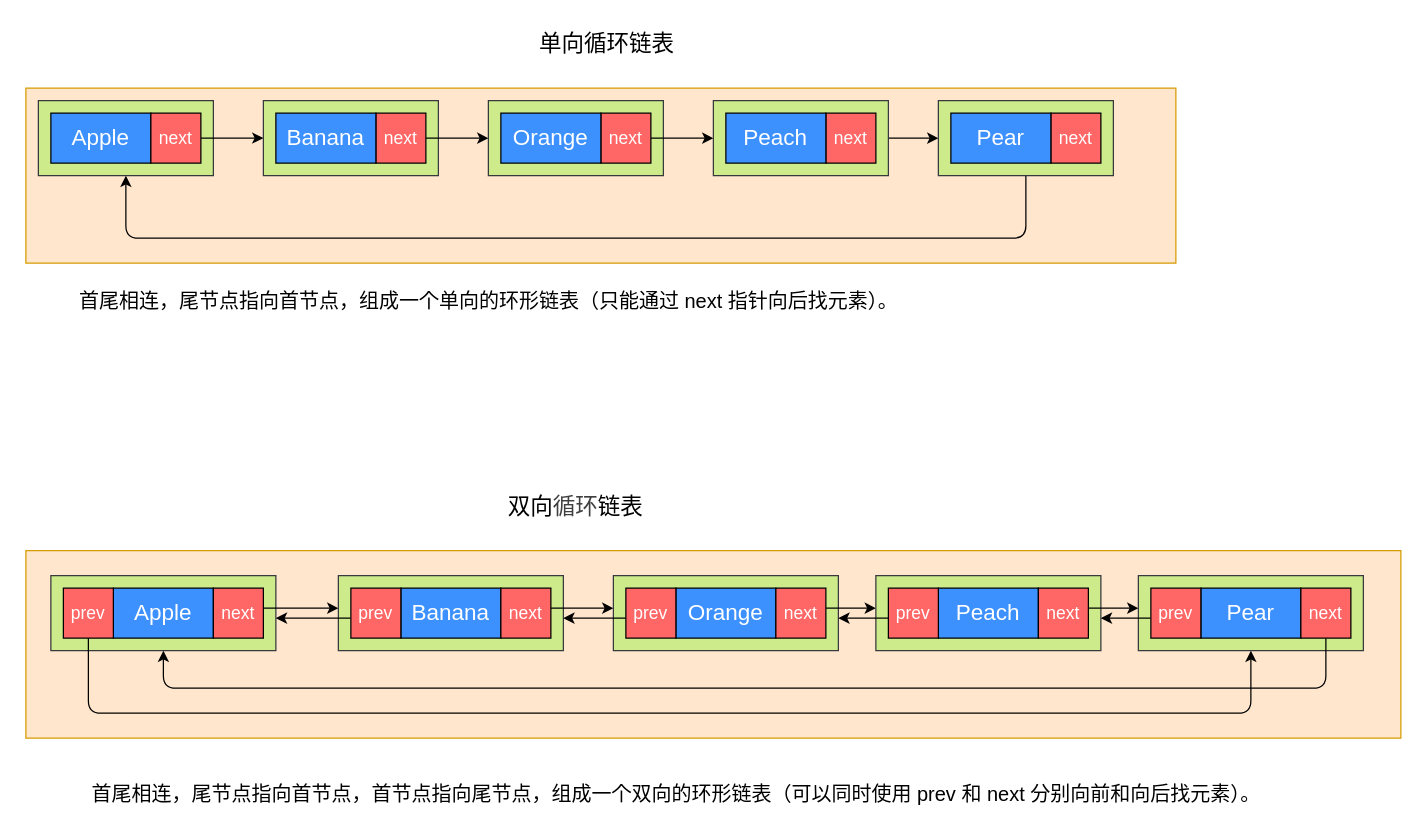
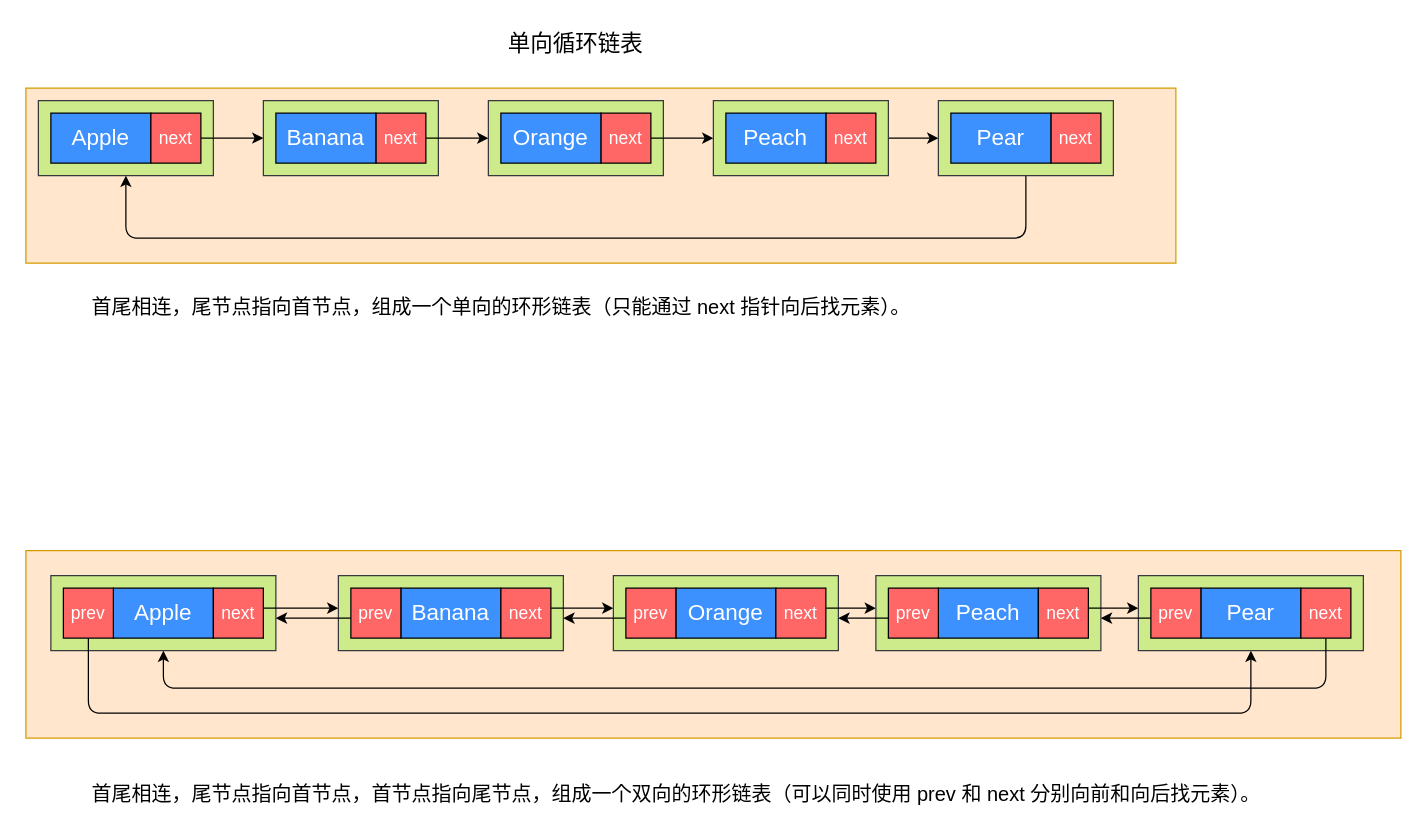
  <mxCell id="0" />
  <mxCell id="1" parent="0" />
  <mxCell id="2" value="" style="rounded=0;whiteSpace=wrap;html=1;movable=1;resizable=1;rotatable=1;deletable=1;editable=1;locked=0;connectable=1;fillColor=#ffe6cc;strokeColor=#d79b00;" parent="1" vertex="1"><mxGeometry x="20" y="70" width="920" height="140" as="geometry" /></mxCell>
- <mxCell id="3" value="&lt;span style=&quot;font-size: 18px;&quot;&gt;单向循环链表&lt;/span&gt;" style="text;html=1;align=center;verticalAlign=middle;whiteSpace=wrap;rounded=0;" parent="1" vertex="1"><mxGeometry x="430" y="20" width="110" height="30" as="geometry" /></mxCell>
+ <mxCell id="3" value="&lt;span style=&quot;font-size: 18px;&quot;&gt;单向循环链表&lt;/span&gt;" style="text;html=1;align=center;verticalAlign=middle;whiteSpace=wrap;rounded=0;" parent="1" vertex="1"><mxGeometry x="405" y="20" width="110" height="30" as="geometry" /></mxCell>
  <mxCell id="4" value="" style="rounded=0;whiteSpace=wrap;html=1;fillColor=#cdeb8b;strokeColor=#36393d;" parent="1" vertex="1"><mxGeometry x="30" y="80" width="140" height="60" as="geometry" /></mxCell>
  <mxCell id="5" value="&lt;font style=&quot;color: light-dark(rgb(255, 255, 255), rgb(237, 237, 237)); font-size: 18px;&quot;&gt;Apple&lt;/font&gt;" style="rounded=0;whiteSpace=wrap;html=1;fillColor=light-dark(#3d91ff, #ededed);" parent="1" vertex="1"><mxGeometry x="40" y="90" width="80" height="40" as="geometry" /></mxCell>
  <mxCell id="6" style="edgeStyle=none;html=1;exitX=1;exitY=0.5;exitDx=0;exitDy=0;" parent="1" source="7" edge="1"><mxGeometry relative="1" as="geometry"><mxPoint x="210" y="109.96" as="targetPoint" /></mxGeometry></mxCell>
  <mxCell id="7" value="&lt;font style=&quot;color: light-dark(rgb(255, 255, 255), rgb(237, 237, 237)); font-size: 14px;&quot;&gt;next&lt;/font&gt;" style="rounded=0;whiteSpace=wrap;html=1;fillColor=#FF6666;" parent="1" vertex="1"><mxGeometry x="120" y="90" width="40" height="40" as="geometry" /></mxCell>
  <mxCell id="8" value="" style="rounded=0;whiteSpace=wrap;html=1;fillColor=#cdeb8b;strokeColor=#36393d;" parent="1" vertex="1"><mxGeometry x="210" y="80" width="140" height="60" as="geometry" /></mxCell>
  <mxCell id="9" style="edgeStyle=none;html=1;exitX=1;exitY=0.5;exitDx=0;exitDy=0;" parent="1" source="10" edge="1"><mxGeometry relative="1" as="geometry"><mxPoint x="390" y="110" as="targetPoint" /></mxGeometry></mxCell>
  <mxCell id="10" value="&lt;font style=&quot;color: light-dark(rgb(255, 255, 255), rgb(237, 237, 237)); font-size: 14px;&quot;&gt;next&lt;/font&gt;" style="rounded=0;whiteSpace=wrap;html=1;fillColor=#FF6666;" parent="1" vertex="1"><mxGeometry x="300" y="90" width="40" height="40" as="geometry" /></mxCell>
  <mxCell id="11" value="&lt;font style=&quot;color: light-dark(rgb(255, 255, 255), rgb(237, 237, 237)); font-size: 18px;&quot;&gt;Banana&lt;/font&gt;" style="rounded=0;whiteSpace=wrap;html=1;fillColor=light-dark(#3d91ff, #ededed);" parent="1" vertex="1"><mxGeometry x="220" y="90" width="80" height="40" as="geometry" /></mxCell>
  <mxCell id="12" value="" style="rounded=0;whiteSpace=wrap;html=1;fillColor=#cdeb8b;strokeColor=#36393d;" parent="1" vertex="1"><mxGeometry x="390" y="80" width="140" height="60" as="geometry" /></mxCell>
  <mxCell id="13" style="edgeStyle=none;html=1;exitX=1;exitY=0.5;exitDx=0;exitDy=0;" parent="1" source="14" edge="1"><mxGeometry relative="1" as="geometry"><mxPoint x="570" y="110" as="targetPoint" /></mxGeometry></mxCell>
  <mxCell id="14" value="&lt;font style=&quot;color: light-dark(rgb(255, 255, 255), rgb(237, 237, 237)); font-size: 14px;&quot;&gt;next&lt;/font&gt;" style="rounded=0;whiteSpace=wrap;html=1;fillColor=#FF6666;" parent="1" vertex="1"><mxGeometry x="480" y="90" width="40" height="40" as="geometry" /></mxCell>
  <mxCell id="15" value="&lt;font style=&quot;color: light-dark(rgb(255, 255, 255), rgb(237, 237, 237)); font-size: 18px;&quot;&gt;Orange&lt;/font&gt;" style="rounded=0;whiteSpace=wrap;html=1;fillColor=light-dark(#3d91ff, #ededed);" parent="1" vertex="1"><mxGeometry x="400" y="90" width="80" height="40" as="geometry" /></mxCell>
  <mxCell id="16" style="edgeStyle=none;html=1;exitX=1;exitY=0.5;exitDx=0;exitDy=0;" parent="1" source="17" edge="1"><mxGeometry relative="1" as="geometry"><mxPoint x="750" y="110" as="targetPoint" /></mxGeometry></mxCell>
  <mxCell id="17" value="" style="rounded=0;whiteSpace=wrap;html=1;fillColor=#cdeb8b;strokeColor=#36393d;" parent="1" vertex="1"><mxGeometry x="570" y="80" width="140" height="60" as="geometry" /></mxCell>
  <mxCell id="18" value="&lt;font style=&quot;color: light-dark(rgb(255, 255, 255), rgb(237, 237, 237)); font-size: 14px;&quot;&gt;next&lt;/font&gt;" style="rounded=0;whiteSpace=wrap;html=1;fillColor=#FF6666;" parent="1" vertex="1"><mxGeometry x="660" y="90" width="40" height="40" as="geometry" /></mxCell>
  <mxCell id="19" value="&lt;font style=&quot;color: light-dark(rgb(255, 255, 255), rgb(237, 237, 237)); font-size: 18px;&quot;&gt;Peach&lt;/font&gt;" style="rounded=0;whiteSpace=wrap;html=1;fillColor=light-dark(#3d91ff, #ededed);" parent="1" vertex="1"><mxGeometry x="580" y="90" width="80" height="40" as="geometry" /></mxCell>
  <mxCell id="20" style="edgeStyle=elbowEdgeStyle;html=1;exitX=0.5;exitY=1;exitDx=0;exitDy=0;entryX=0.5;entryY=1;entryDx=0;entryDy=0;" parent="1" source="21" target="4" edge="1"><mxGeometry relative="1" as="geometry"><Array as="points"><mxPoint x="460" y="190" /></Array></mxGeometry></mxCell>
  <mxCell id="21" value="" style="rounded=0;whiteSpace=wrap;html=1;fillColor=#cdeb8b;strokeColor=#36393d;" parent="1" vertex="1"><mxGeometry x="750" y="80" width="140" height="60" as="geometry" /></mxCell>
  <mxCell id="22" value="&lt;font style=&quot;color: light-dark(rgb(255, 255, 255), rgb(237, 237, 237)); font-size: 14px;&quot;&gt;next&lt;/font&gt;" style="rounded=0;whiteSpace=wrap;html=1;fillColor=#FF6666;" parent="1" vertex="1"><mxGeometry x="840" y="90" width="40" height="40" as="geometry" /></mxCell>
  <mxCell id="23" value="&lt;font style=&quot;color: light-dark(rgb(255, 255, 255), rgb(237, 237, 237)); font-size: 18px;&quot;&gt;Pear&lt;/font&gt;" style="rounded=0;whiteSpace=wrap;html=1;fillColor=light-dark(#3d91ff, #ededed);" parent="1" vertex="1"><mxGeometry x="760" y="90" width="80" height="40" as="geometry" /></mxCell>
- <mxCell id="24" value="&lt;font style=&quot;font-size: 16px;&quot;&gt;首尾相连，尾节点指向首节点，组成一个单向的环形链表（只能通过 next 指针向后找元素）。&lt;/font&gt;" style="text;html=1;align=center;verticalAlign=middle;resizable=0;points=[];autosize=1;strokeColor=none;fillColor=none;" parent="1" vertex="1"><mxGeometry x="50" y="225" width="680" height="30" as="geometry" /></mxCell>
+ <mxCell id="24" value="&lt;font style=&quot;font-size: 16px;&quot;&gt;首尾相连，尾节点指向首节点，组成一个单向的环形链表（只能通过 next 指针向后找元素）。&lt;/font&gt;" style="text;html=1;align=center;verticalAlign=middle;resizable=0;points=[];autosize=1;strokeColor=none;fillColor=none;" parent="1" vertex="1"><mxGeometry x="60" y="230" width="680" height="30" as="geometry" /></mxCell>
  <mxCell id="25" value="" style="rounded=0;whiteSpace=wrap;html=1;movable=1;resizable=1;rotatable=1;deletable=1;editable=1;locked=0;connectable=1;fillColor=#ffe6cc;strokeColor=#d79b00;" vertex="1" parent="1"><mxGeometry x="20" y="440" width="1100" height="150" as="geometry" /></mxCell>
- <mxCell id="26" value="&lt;span style=&quot;font-size: 18px;&quot;&gt;双向&lt;/span&gt;&lt;span style=&quot;color: rgb(63, 63, 63); font-size: 18px;&quot;&gt;循环&lt;/span&gt;&lt;span style=&quot;font-size: 18px;&quot;&gt;链表&lt;/span&gt;" style="text;html=1;align=center;verticalAlign=middle;whiteSpace=wrap;rounded=0;" vertex="1" parent="1"><mxGeometry x="330" y="390" width="260" height="30" as="geometry" /></mxCell>
  <mxCell id="27" value="" style="rounded=0;whiteSpace=wrap;html=1;fillColor=#cdeb8b;strokeColor=#36393d;" vertex="1" parent="1"><mxGeometry x="40" y="460" width="180" height="60" as="geometry" /></mxCell>
  <mxCell id="28" value="&lt;font style=&quot;color: light-dark(rgb(255, 255, 255), rgb(237, 237, 237)); font-size: 18px;&quot;&gt;Apple&lt;/font&gt;" style="rounded=0;whiteSpace=wrap;html=1;fillColor=light-dark(#3d91ff, #ededed);" vertex="1" parent="1"><mxGeometry x="90" y="470" width="80" height="40" as="geometry" /></mxCell>
  <mxCell id="29" style="edgeStyle=none;html=1;exitX=1;exitY=0.5;exitDx=0;exitDy=0;" edge="1" parent="1"><mxGeometry relative="1" as="geometry"><mxPoint x="270" y="486" as="targetPoint" /><mxPoint x="210" y="486" as="sourcePoint" /></mxGeometry></mxCell>
  <mxCell id="30" value="&lt;font style=&quot;color: light-dark(rgb(255, 255, 255), rgb(237, 237, 237)); font-size: 14px;&quot;&gt;next&lt;/font&gt;" style="rounded=0;whiteSpace=wrap;html=1;fillColor=#FF6666;" vertex="1" parent="1"><mxGeometry x="170" y="470" width="40" height="40" as="geometry" /></mxCell>
  <mxCell id="31" style="edgeStyle=elbowEdgeStyle;html=1;exitX=0.5;exitY=1;exitDx=0;exitDy=0;entryX=0.5;entryY=1;entryDx=0;entryDy=0;" edge="1" parent="1" source="32" target="51"><mxGeometry relative="1" as="geometry"><Array as="points"><mxPoint x="520" y="570" /></Array></mxGeometry></mxCell>
  <mxCell id="32" value="&lt;font style=&quot;color: light-dark(rgb(255, 255, 255), rgb(237, 237, 237)); font-size: 14px;&quot;&gt;prev&lt;/font&gt;" style="rounded=0;whiteSpace=wrap;html=1;fillColor=#FF6666;" vertex="1" parent="1"><mxGeometry x="50" y="470" width="40" height="40" as="geometry" /></mxCell>
  <mxCell id="33" value="" style="rounded=0;whiteSpace=wrap;html=1;fillColor=#cdeb8b;strokeColor=#36393d;" vertex="1" parent="1"><mxGeometry x="270" y="460" width="180" height="60" as="geometry" /></mxCell>
  <mxCell id="34" value="&lt;font style=&quot;color: light-dark(rgb(255, 255, 255), rgb(237, 237, 237)); font-size: 18px;&quot;&gt;Banana&lt;/font&gt;" style="rounded=0;whiteSpace=wrap;html=1;fillColor=light-dark(#3d91ff, #ededed);" vertex="1" parent="1"><mxGeometry x="320" y="470" width="80" height="40" as="geometry" /></mxCell>
  <mxCell id="35" style="edgeStyle=none;html=1;exitX=1;exitY=0.5;exitDx=0;exitDy=0;" edge="1" parent="1"><mxGeometry relative="1" as="geometry"><mxPoint x="490" y="486" as="targetPoint" /><mxPoint x="440" y="486" as="sourcePoint" /></mxGeometry></mxCell>
  <mxCell id="36" value="&lt;font style=&quot;color: light-dark(rgb(255, 255, 255), rgb(237, 237, 237)); font-size: 14px;&quot;&gt;next&lt;/font&gt;" style="rounded=0;whiteSpace=wrap;html=1;fillColor=#FF6666;" vertex="1" parent="1"><mxGeometry x="400" y="470" width="40" height="40" as="geometry" /></mxCell>
  <mxCell id="37" value="" style="edgeStyle=none;html=1;" edge="1" parent="1"><mxGeometry relative="1" as="geometry"><mxPoint x="280" y="494" as="sourcePoint" /><mxPoint x="220" y="494" as="targetPoint" /></mxGeometry></mxCell>
  <mxCell id="38" value="&lt;font style=&quot;color: light-dark(rgb(255, 255, 255), rgb(237, 237, 237)); font-size: 14px;&quot;&gt;prev&lt;/font&gt;" style="rounded=0;whiteSpace=wrap;html=1;fillColor=#FF6666;" vertex="1" parent="1"><mxGeometry x="280" y="470" width="40" height="40" as="geometry" /></mxCell>
  <mxCell id="39" value="" style="rounded=0;whiteSpace=wrap;html=1;fillColor=#cdeb8b;strokeColor=#36393d;" vertex="1" parent="1"><mxGeometry x="490" y="460" width="180" height="60" as="geometry" /></mxCell>
  <mxCell id="40" value="&lt;font style=&quot;color: light-dark(rgb(255, 255, 255), rgb(237, 237, 237)); font-size: 18px;&quot;&gt;Orange&lt;/font&gt;" style="rounded=0;whiteSpace=wrap;html=1;fillColor=light-dark(#3d91ff, #ededed);" vertex="1" parent="1"><mxGeometry x="540" y="470" width="80" height="40" as="geometry" /></mxCell>
  <mxCell id="41" style="edgeStyle=none;html=1;exitX=1;exitY=0.5;exitDx=0;exitDy=0;" edge="1" parent="1"><mxGeometry relative="1" as="geometry"><mxPoint x="700" y="486" as="targetPoint" /><mxPoint x="660" y="486" as="sourcePoint" /></mxGeometry></mxCell>
  <mxCell id="42" value="&lt;font style=&quot;color: light-dark(rgb(255, 255, 255), rgb(237, 237, 237)); font-size: 14px;&quot;&gt;next&lt;/font&gt;" style="rounded=0;whiteSpace=wrap;html=1;fillColor=#FF6666;" vertex="1" parent="1"><mxGeometry x="620" y="470" width="40" height="40" as="geometry" /></mxCell>
  <mxCell id="43" style="edgeStyle=none;html=1;exitX=0;exitY=0.5;exitDx=0;exitDy=0;" edge="1" parent="1"><mxGeometry relative="1" as="geometry"><mxPoint x="450" y="494" as="targetPoint" /><mxPoint x="500" y="494" as="sourcePoint" /></mxGeometry></mxCell>
  <mxCell id="44" value="&lt;font style=&quot;color: light-dark(rgb(255, 255, 255), rgb(237, 237, 237)); font-size: 14px;&quot;&gt;prev&lt;/font&gt;" style="rounded=0;whiteSpace=wrap;html=1;fillColor=#FF6666;" vertex="1" parent="1"><mxGeometry x="500" y="470" width="40" height="40" as="geometry" /></mxCell>
  <mxCell id="45" value="" style="rounded=0;whiteSpace=wrap;html=1;fillColor=#cdeb8b;strokeColor=#36393d;" vertex="1" parent="1"><mxGeometry x="700" y="460" width="180" height="60" as="geometry" /></mxCell>
  <mxCell id="46" value="&lt;font style=&quot;color: light-dark(rgb(255, 255, 255), rgb(237, 237, 237)); font-size: 18px;&quot;&gt;Peach&lt;/font&gt;" style="rounded=0;whiteSpace=wrap;html=1;fillColor=light-dark(#3d91ff, #ededed);" vertex="1" parent="1"><mxGeometry x="750" y="470" width="80" height="40" as="geometry" /></mxCell>
  <mxCell id="47" style="edgeStyle=none;html=1;exitX=1;exitY=0.5;exitDx=0;exitDy=0;entryX=0;entryY=0.5;entryDx=0;entryDy=0;" edge="1" parent="1"><mxGeometry relative="1" as="geometry"><mxPoint x="870" y="486" as="sourcePoint" /><mxPoint x="910" y="486" as="targetPoint" /></mxGeometry></mxCell>
  <mxCell id="48" value="&lt;font style=&quot;color: light-dark(rgb(255, 255, 255), rgb(237, 237, 237)); font-size: 14px;&quot;&gt;next&lt;/font&gt;" style="rounded=0;whiteSpace=wrap;html=1;fillColor=#FF6666;" vertex="1" parent="1"><mxGeometry x="830" y="470" width="40" height="40" as="geometry" /></mxCell>
  <mxCell id="49" style="edgeStyle=none;html=1;exitX=0;exitY=0.5;exitDx=0;exitDy=0;entryX=1;entryY=0.5;entryDx=0;entryDy=0;" edge="1" parent="1"><mxGeometry relative="1" as="geometry"><mxPoint x="710" y="494" as="sourcePoint" /><mxPoint x="670" y="494" as="targetPoint" /></mxGeometry></mxCell>
  <mxCell id="50" value="&lt;font style=&quot;color: light-dark(rgb(255, 255, 255), rgb(237, 237, 237)); font-size: 14px;&quot;&gt;prev&lt;/font&gt;" style="rounded=0;whiteSpace=wrap;html=1;fillColor=#FF6666;" vertex="1" parent="1"><mxGeometry x="710" y="470" width="40" height="40" as="geometry" /></mxCell>
  <mxCell id="51" value="" style="rounded=0;whiteSpace=wrap;html=1;fillColor=#cdeb8b;strokeColor=#36393d;" vertex="1" parent="1"><mxGeometry x="910" y="460" width="180" height="60" as="geometry" /></mxCell>
  <mxCell id="52" value="&lt;font style=&quot;color: light-dark(rgb(255, 255, 255), rgb(237, 237, 237)); font-size: 18px;&quot;&gt;Pear&lt;/font&gt;" style="rounded=0;whiteSpace=wrap;html=1;fillColor=light-dark(#3d91ff, #ededed);" vertex="1" parent="1"><mxGeometry x="960" y="470" width="80" height="40" as="geometry" /></mxCell>
  <mxCell id="53" style="edgeStyle=elbowEdgeStyle;html=1;exitX=0.5;exitY=1;exitDx=0;exitDy=0;entryX=0.5;entryY=1;entryDx=0;entryDy=0;" edge="1" parent="1" source="54" target="27"><mxGeometry relative="1" as="geometry"><Array as="points"><mxPoint x="595" y="550" /></Array></mxGeometry></mxCell>
  <mxCell id="54" value="&lt;font style=&quot;color: light-dark(rgb(255, 255, 255), rgb(237, 237, 237)); font-size: 14px;&quot;&gt;next&lt;/font&gt;" style="rounded=0;whiteSpace=wrap;html=1;fillColor=#FF6666;" vertex="1" parent="1"><mxGeometry x="1040" y="470" width="40" height="40" as="geometry" /></mxCell>
  <mxCell id="55" style="edgeStyle=none;html=1;exitX=0;exitY=0.5;exitDx=0;exitDy=0;" edge="1" parent="1"><mxGeometry relative="1" as="geometry"><mxPoint x="880" y="494" as="targetPoint" /><mxPoint x="920" y="494" as="sourcePoint" /></mxGeometry></mxCell>
  <mxCell id="56" value="&lt;font style=&quot;color: light-dark(rgb(255, 255, 255), rgb(237, 237, 237)); font-size: 14px;&quot;&gt;prev&lt;/font&gt;" style="rounded=0;whiteSpace=wrap;html=1;fillColor=#FF6666;" vertex="1" parent="1"><mxGeometry x="920" y="470" width="40" height="40" as="geometry" /></mxCell>
  <mxCell id="57" value="&lt;font style=&quot;font-size: 16px;&quot;&gt;首尾相连，尾节点指向首节点，首节点指向尾节点，组成一个双向的环形链表（可以同时使用 prev 和 next 分别向前和向后找元素）。&lt;/font&gt;" style="text;html=1;align=center;verticalAlign=middle;resizable=0;points=[];autosize=1;strokeColor=none;fillColor=none;" vertex="1" parent="1"><mxGeometry x="60" y="620" width="960" height="30" as="geometry" /></mxCell>
